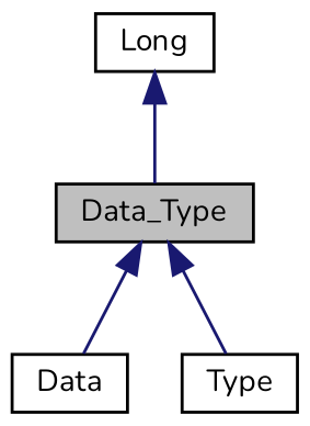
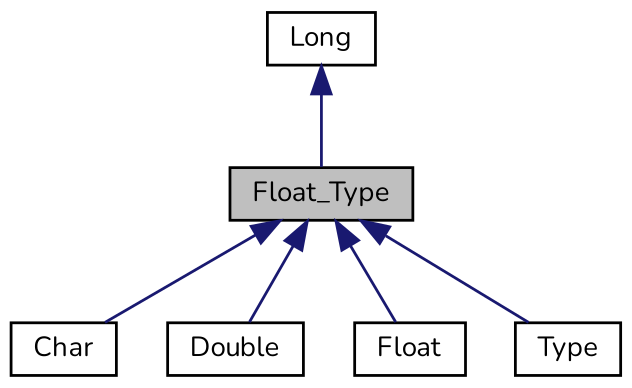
  digraph {
    fontname=Nunito
    node [color=black fillcolor=white fontname=Nunito fontsize=10 shape=record style=filled]
    edge [color=midnightblue dir=back fontname=Nunito fontsize=10 labelfontname=Helvetica labelfontsize=10 style=solid]
-   n1 [fillcolor=grey75 fontcolor=black height=0.2 label=Data_Type width=0.4]
-   n3 [height=0.2 label=Data width=0.4]
+   n1 [fillcolor=grey75 fontcolor=black height=0.2 label=Float_Type width=0.4]
+   n2 [height=0.2 label=Char width=0.4]
+   n3 [height=0.2 label=Double width=0.4]
+   n4 [height=0.2 label=Float width=0.4]
    n5 [height=0.2 label=Type width=0.4]
    n6 [height=0.2 label=Long width=0.4]
+   n1 -> n2
    n1 -> n3
+   n1 -> n4
    n1 -> n5
    n6 -> n1
  }
